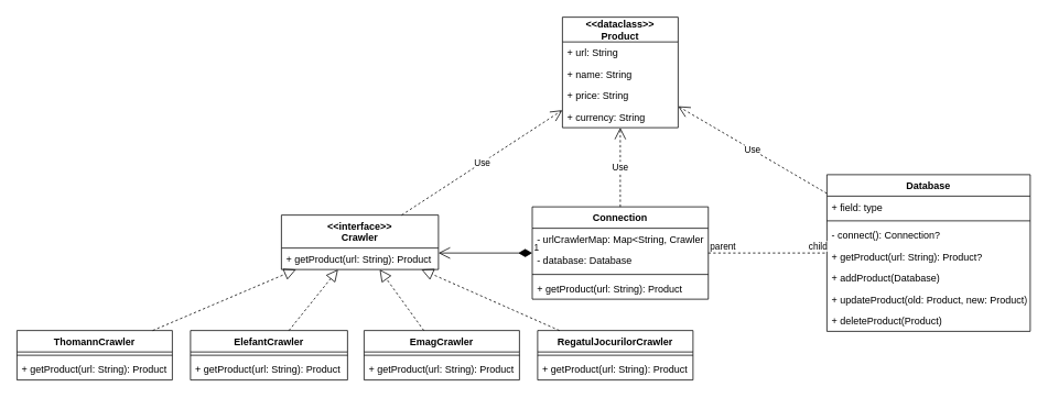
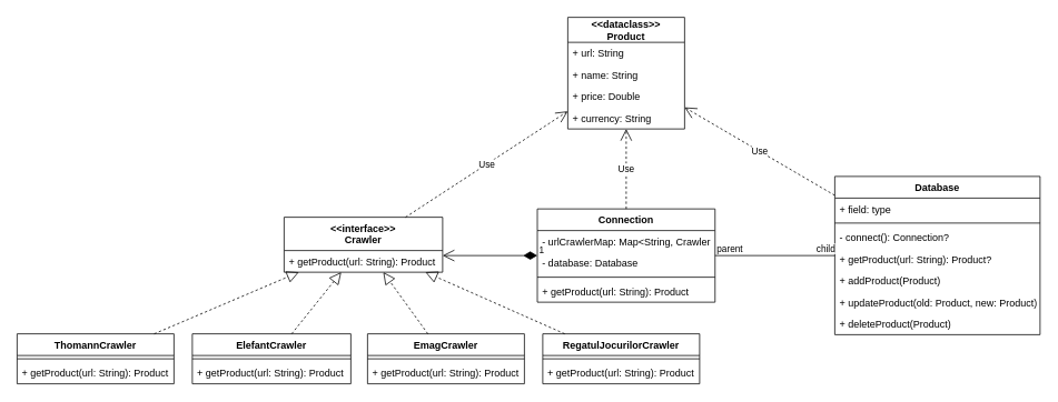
  <mxCell id="0" />
  <mxCell id="1" parent="0" />
  <mxCell id="2" value="ThomannCrawler" style="swimlane;fontStyle=1;align=center;verticalAlign=top;childLayout=stackLayout;horizontal=1;startSize=26;horizontalStack=0;resizeParent=1;resizeParentMax=0;resizeLast=0;collapsible=1;marginBottom=0;" vertex="1" parent="1"><mxGeometry x="20" y="400" width="188" height="60" as="geometry" /></mxCell>
  <mxCell id="3" value="" style="line;strokeWidth=1;fillColor=none;align=left;verticalAlign=middle;spacingTop=-1;spacingLeft=3;spacingRight=3;rotatable=0;labelPosition=right;points=[];portConstraint=eastwest;" vertex="1" parent="2"><mxGeometry y="26" width="188" height="8" as="geometry" /></mxCell>
  <mxCell id="4" value="+ getProduct(url: String): Product" style="text;strokeColor=none;fillColor=none;align=left;verticalAlign=top;spacingLeft=4;spacingRight=4;overflow=hidden;rotatable=0;points=[[0,0.5],[1,0.5]];portConstraint=eastwest;" vertex="1" parent="2"><mxGeometry y="34" width="188" height="26" as="geometry" /></mxCell>
  <mxCell id="5" value="&lt;&lt;interface&gt;&gt;&#10;Crawler" style="swimlane;fontStyle=1;childLayout=stackLayout;horizontal=1;startSize=40;fillColor=none;horizontalStack=0;resizeParent=1;resizeParentMax=0;resizeLast=0;collapsible=1;marginBottom=0;" vertex="1" parent="1"><mxGeometry x="340" y="260" width="190" height="66" as="geometry" /></mxCell>
  <mxCell id="6" value="+ getProduct(url: String): Product" style="text;strokeColor=none;fillColor=none;align=left;verticalAlign=top;spacingLeft=4;spacingRight=4;overflow=hidden;rotatable=0;points=[[0,0.5],[1,0.5]];portConstraint=eastwest;" vertex="1" parent="5"><mxGeometry y="40" width="190" height="26" as="geometry" /></mxCell>
  <mxCell id="7" value="ElefantCrawler" style="swimlane;fontStyle=1;align=center;verticalAlign=top;childLayout=stackLayout;horizontal=1;startSize=26;horizontalStack=0;resizeParent=1;resizeParentMax=0;resizeLast=0;collapsible=1;marginBottom=0;" vertex="1" parent="1"><mxGeometry x="230" y="400" width="190" height="60" as="geometry" /></mxCell>
  <mxCell id="8" value="" style="line;strokeWidth=1;fillColor=none;align=left;verticalAlign=middle;spacingTop=-1;spacingLeft=3;spacingRight=3;rotatable=0;labelPosition=right;points=[];portConstraint=eastwest;" vertex="1" parent="7"><mxGeometry y="26" width="190" height="8" as="geometry" /></mxCell>
  <mxCell id="9" value="+ getProduct(url: String): Product" style="text;strokeColor=none;fillColor=none;align=left;verticalAlign=top;spacingLeft=4;spacingRight=4;overflow=hidden;rotatable=0;points=[[0,0.5],[1,0.5]];portConstraint=eastwest;" vertex="1" parent="7"><mxGeometry y="34" width="190" height="26" as="geometry" /></mxCell>
  <mxCell id="10" value="EmagCrawler" style="swimlane;fontStyle=1;align=center;verticalAlign=top;childLayout=stackLayout;horizontal=1;startSize=26;horizontalStack=0;resizeParent=1;resizeParentMax=0;resizeLast=0;collapsible=1;marginBottom=0;" vertex="1" parent="1"><mxGeometry x="440" y="400" width="188" height="60" as="geometry" /></mxCell>
  <mxCell id="11" value="" style="line;strokeWidth=1;fillColor=none;align=left;verticalAlign=middle;spacingTop=-1;spacingLeft=3;spacingRight=3;rotatable=0;labelPosition=right;points=[];portConstraint=eastwest;" vertex="1" parent="10"><mxGeometry y="26" width="188" height="8" as="geometry" /></mxCell>
  <mxCell id="12" value="+ getProduct(url: String): Product" style="text;strokeColor=none;fillColor=none;align=left;verticalAlign=top;spacingLeft=4;spacingRight=4;overflow=hidden;rotatable=0;points=[[0,0.5],[1,0.5]];portConstraint=eastwest;" vertex="1" parent="10"><mxGeometry y="34" width="188" height="26" as="geometry" /></mxCell>
  <mxCell id="13" value="RegatulJocurilorCrawler" style="swimlane;fontStyle=1;align=center;verticalAlign=top;childLayout=stackLayout;horizontal=1;startSize=26;horizontalStack=0;resizeParent=1;resizeParentMax=0;resizeLast=0;collapsible=1;marginBottom=0;" vertex="1" parent="1"><mxGeometry x="650" y="400" width="188" height="60" as="geometry" /></mxCell>
  <mxCell id="14" value="" style="line;strokeWidth=1;fillColor=none;align=left;verticalAlign=middle;spacingTop=-1;spacingLeft=3;spacingRight=3;rotatable=0;labelPosition=right;points=[];portConstraint=eastwest;" vertex="1" parent="13"><mxGeometry y="26" width="188" height="8" as="geometry" /></mxCell>
  <mxCell id="15" value="+ getProduct(url: String): Product" style="text;strokeColor=none;fillColor=none;align=left;verticalAlign=top;spacingLeft=4;spacingRight=4;overflow=hidden;rotatable=0;points=[[0,0.5],[1,0.5]];portConstraint=eastwest;" vertex="1" parent="13"><mxGeometry y="34" width="188" height="26" as="geometry" /></mxCell>
  <mxCell id="16" value="" style="endArrow=block;dashed=1;endFill=0;endSize=12;html=1;rounded=0;" edge="1" parent="1" source="2" target="5"><mxGeometry width="160" relative="1" as="geometry"><mxPoint x="440" y="400" as="sourcePoint" /><mxPoint x="600" y="400" as="targetPoint" /></mxGeometry></mxCell>
  <mxCell id="17" value="" style="endArrow=block;dashed=1;endFill=0;endSize=12;html=1;rounded=0;" edge="1" parent="1" source="7" target="5"><mxGeometry width="160" relative="1" as="geometry"><mxPoint x="194.292" y="410" as="sourcePoint" /><mxPoint x="367.679" y="336" as="targetPoint" /></mxGeometry></mxCell>
  <mxCell id="18" value="" style="endArrow=block;dashed=1;endFill=0;endSize=12;html=1;rounded=0;" edge="1" parent="1" source="10" target="5"><mxGeometry width="160" relative="1" as="geometry"><mxPoint x="358.307" y="410" as="sourcePoint" /><mxPoint x="418.263" y="336" as="targetPoint" /></mxGeometry></mxCell>
  <mxCell id="19" value="" style="endArrow=block;dashed=1;endFill=0;endSize=12;html=1;rounded=0;" edge="1" parent="1" source="13" target="5"><mxGeometry width="160" relative="1" as="geometry"><mxPoint x="522.321" y="410" as="sourcePoint" /><mxPoint x="468.847" y="336" as="targetPoint" /></mxGeometry></mxCell>
  <mxCell id="20" value="Connection" style="swimlane;fontStyle=1;align=center;verticalAlign=top;childLayout=stackLayout;horizontal=1;startSize=26;horizontalStack=0;resizeParent=1;resizeParentMax=0;resizeLast=0;collapsible=1;marginBottom=0;" vertex="1" parent="1"><mxGeometry x="643.5" y="250" width="213" height="112" as="geometry" /></mxCell>
  <mxCell id="21" value="- urlCrawlerMap: Map&lt;String, Crawler" style="text;strokeColor=none;fillColor=none;align=left;verticalAlign=top;spacingLeft=4;spacingRight=4;overflow=hidden;rotatable=0;points=[[0,0.5],[1,0.5]];portConstraint=eastwest;" vertex="1" parent="20"><mxGeometry y="26" width="213" height="26" as="geometry" /></mxCell>
  <mxCell id="22" value="- database: Database" style="text;strokeColor=none;fillColor=none;align=left;verticalAlign=top;spacingLeft=4;spacingRight=4;overflow=hidden;rotatable=0;points=[[0,0.5],[1,0.5]];portConstraint=eastwest;" vertex="1" parent="20"><mxGeometry y="52" width="213" height="26" as="geometry" /></mxCell>
  <mxCell id="23" value="" style="line;strokeWidth=1;fillColor=none;align=left;verticalAlign=middle;spacingTop=-1;spacingLeft=3;spacingRight=3;rotatable=0;labelPosition=right;points=[];portConstraint=eastwest;" vertex="1" parent="20"><mxGeometry y="78" width="213" height="8" as="geometry" /></mxCell>
  <mxCell id="24" value="+ getProduct(url: String): Product" style="text;strokeColor=none;fillColor=none;align=left;verticalAlign=top;spacingLeft=4;spacingRight=4;overflow=hidden;rotatable=0;points=[[0,0.5],[1,0.5]];portConstraint=eastwest;" vertex="1" parent="20"><mxGeometry y="86" width="213" height="26" as="geometry" /></mxCell>
  <mxCell id="25" value="Database" style="swimlane;fontStyle=1;align=center;verticalAlign=top;childLayout=stackLayout;horizontal=1;startSize=26;horizontalStack=0;resizeParent=1;resizeParentMax=0;resizeLast=0;collapsible=1;marginBottom=0;" vertex="1" parent="1"><mxGeometry x="1000" y="211" width="246" height="190" as="geometry" /></mxCell>
  <mxCell id="26" value="+ field: type" style="text;strokeColor=none;fillColor=none;align=left;verticalAlign=top;spacingLeft=4;spacingRight=4;overflow=hidden;rotatable=0;points=[[0,0.5],[1,0.5]];portConstraint=eastwest;" vertex="1" parent="25"><mxGeometry y="26" width="246" height="26" as="geometry" /></mxCell>
  <mxCell id="27" value="" style="line;strokeWidth=1;fillColor=none;align=left;verticalAlign=middle;spacingTop=-1;spacingLeft=3;spacingRight=3;rotatable=0;labelPosition=right;points=[];portConstraint=eastwest;" vertex="1" parent="25"><mxGeometry y="52" width="246" height="8" as="geometry" /></mxCell>
  <mxCell id="28" value="- connect(): Connection?" style="text;strokeColor=none;fillColor=none;align=left;verticalAlign=top;spacingLeft=4;spacingRight=4;overflow=hidden;rotatable=0;points=[[0,0.5],[1,0.5]];portConstraint=eastwest;" vertex="1" parent="25"><mxGeometry y="60" width="246" height="26" as="geometry" /></mxCell>
  <mxCell id="29" value="+ getProduct(url: String): Product?" style="text;strokeColor=none;fillColor=none;align=left;verticalAlign=top;spacingLeft=4;spacingRight=4;overflow=hidden;rotatable=0;points=[[0,0.5],[1,0.5]];portConstraint=eastwest;" vertex="1" parent="25"><mxGeometry y="86" width="246" height="26" as="geometry" /></mxCell>
- <mxCell id="30" value="+ addProduct(Database)" style="text;strokeColor=none;fillColor=none;align=left;verticalAlign=top;spacingLeft=4;spacingRight=4;overflow=hidden;rotatable=0;points=[[0,0.5],[1,0.5]];portConstraint=eastwest;" vertex="1" parent="25"><mxGeometry y="112" width="246" height="26" as="geometry" /></mxCell>
+ <mxCell id="30" value="+ addProduct(Product)" style="text;strokeColor=none;fillColor=none;align=left;verticalAlign=top;spacingLeft=4;spacingRight=4;overflow=hidden;rotatable=0;points=[[0,0.5],[1,0.5]];portConstraint=eastwest;" vertex="1" parent="25"><mxGeometry y="112" width="246" height="26" as="geometry" /></mxCell>
  <mxCell id="31" value="+ updateProduct(old: Product, new: Product)" style="text;strokeColor=none;fillColor=none;align=left;verticalAlign=top;spacingLeft=4;spacingRight=4;overflow=hidden;rotatable=0;points=[[0,0.5],[1,0.5]];portConstraint=eastwest;" vertex="1" parent="25"><mxGeometry y="138" width="246" height="26" as="geometry" /></mxCell>
  <mxCell id="32" value="+ deleteProduct(Product)" style="text;strokeColor=none;fillColor=none;align=left;verticalAlign=top;spacingLeft=4;spacingRight=4;overflow=hidden;rotatable=0;points=[[0,0.5],[1,0.5]];portConstraint=eastwest;" vertex="1" parent="25"><mxGeometry y="164" width="246" height="26" as="geometry" /></mxCell>
  <mxCell id="33" value="&lt;&lt;dataclass&gt;&gt;&#10;Product" style="swimlane;fontStyle=1;childLayout=stackLayout;horizontal=1;startSize=30;fillColor=none;horizontalStack=0;resizeParent=1;resizeParentMax=0;resizeLast=0;collapsible=1;marginBottom=0;" vertex="1" parent="1"><mxGeometry x="680" y="20" width="140" height="134" as="geometry" /></mxCell>
  <mxCell id="34" value="+ url: String" style="text;strokeColor=none;fillColor=none;align=left;verticalAlign=top;spacingLeft=4;spacingRight=4;overflow=hidden;rotatable=0;points=[[0,0.5],[1,0.5]];portConstraint=eastwest;" vertex="1" parent="33"><mxGeometry y="30" width="140" height="26" as="geometry" /></mxCell>
  <mxCell id="35" value="+ name: String" style="text;strokeColor=none;fillColor=none;align=left;verticalAlign=top;spacingLeft=4;spacingRight=4;overflow=hidden;rotatable=0;points=[[0,0.5],[1,0.5]];portConstraint=eastwest;" vertex="1" parent="33"><mxGeometry y="56" width="140" height="26" as="geometry" /></mxCell>
- <mxCell id="36" value="+ price: String" style="text;strokeColor=none;fillColor=none;align=left;verticalAlign=top;spacingLeft=4;spacingRight=4;overflow=hidden;rotatable=0;points=[[0,0.5],[1,0.5]];portConstraint=eastwest;" vertex="1" parent="33"><mxGeometry y="82" width="140" height="26" as="geometry" /></mxCell>
+ <mxCell id="36" value="+ price: Double" style="text;strokeColor=none;fillColor=none;align=left;verticalAlign=top;spacingLeft=4;spacingRight=4;overflow=hidden;rotatable=0;points=[[0,0.5],[1,0.5]];portConstraint=eastwest;" vertex="1" parent="33"><mxGeometry y="82" width="140" height="26" as="geometry" /></mxCell>
  <mxCell id="37" value="+ currency: String" style="text;strokeColor=none;fillColor=none;align=left;verticalAlign=top;spacingLeft=4;spacingRight=4;overflow=hidden;rotatable=0;points=[[0,0.5],[1,0.5]];portConstraint=eastwest;" vertex="1" parent="33"><mxGeometry y="108" width="140" height="26" as="geometry" /></mxCell>
  <mxCell id="38" value="Use" style="endArrow=open;endSize=12;dashed=1;html=1;rounded=0;" edge="1" parent="1" source="20" target="33"><mxGeometry width="160" relative="1" as="geometry"><mxPoint x="750" y="260" as="sourcePoint" /><mxPoint x="910" y="260" as="targetPoint" /></mxGeometry></mxCell>
  <mxCell id="39" value="Use" style="endArrow=open;endSize=12;dashed=1;html=1;rounded=0;" edge="1" parent="1" source="25" target="33"><mxGeometry width="160" relative="1" as="geometry"><mxPoint x="820.532" y="260" as="sourcePoint" /><mxPoint x="784.881" y="164" as="targetPoint" /></mxGeometry></mxCell>
- <mxCell id="40" value="" style="endArrow=none;html=1;edgeStyle=orthogonalEdgeStyle;rounded=0;dashed=1;" edge="1" parent="1" source="20" target="25"><mxGeometry relative="1" as="geometry"><mxPoint x="750" y="260" as="sourcePoint" /><mxPoint x="910" y="260" as="targetPoint" /></mxGeometry></mxCell>
+ <mxCell id="40" value="" style="endArrow=none;html=1;edgeStyle=orthogonalEdgeStyle;rounded=0;" edge="1" parent="1" source="20" target="25"><mxGeometry relative="1" as="geometry"><mxPoint x="750" y="260" as="sourcePoint" /><mxPoint x="910" y="260" as="targetPoint" /></mxGeometry></mxCell>
  <mxCell id="41" value="parent" style="edgeLabel;resizable=0;html=1;align=left;verticalAlign=bottom;" connectable="0" vertex="1" parent="40"><mxGeometry x="-1" relative="1" as="geometry" /></mxCell>
  <mxCell id="42" value="child" style="edgeLabel;resizable=0;html=1;align=right;verticalAlign=bottom;" connectable="0" vertex="1" parent="40"><mxGeometry x="1" relative="1" as="geometry" /></mxCell>
  <mxCell id="43" value="1" style="endArrow=open;html=1;endSize=12;startArrow=diamondThin;startSize=14;startFill=1;edgeStyle=orthogonalEdgeStyle;align=left;verticalAlign=bottom;rounded=0;" edge="1" parent="1" source="20" target="5"><mxGeometry x="-1" y="3" relative="1" as="geometry"><mxPoint x="750" y="260" as="sourcePoint" /><mxPoint x="910" y="260" as="targetPoint" /><Array as="points"><mxPoint x="670" y="293" /><mxPoint x="670" y="293" /></Array></mxGeometry></mxCell>
  <mxCell id="44" value="Use" style="endArrow=open;endSize=12;dashed=1;html=1;rounded=0;" edge="1" parent="1" source="5" target="33"><mxGeometry width="160" relative="1" as="geometry"><mxPoint x="760" y="260" as="sourcePoint" /><mxPoint x="760" y="164" as="targetPoint" /></mxGeometry></mxCell>
